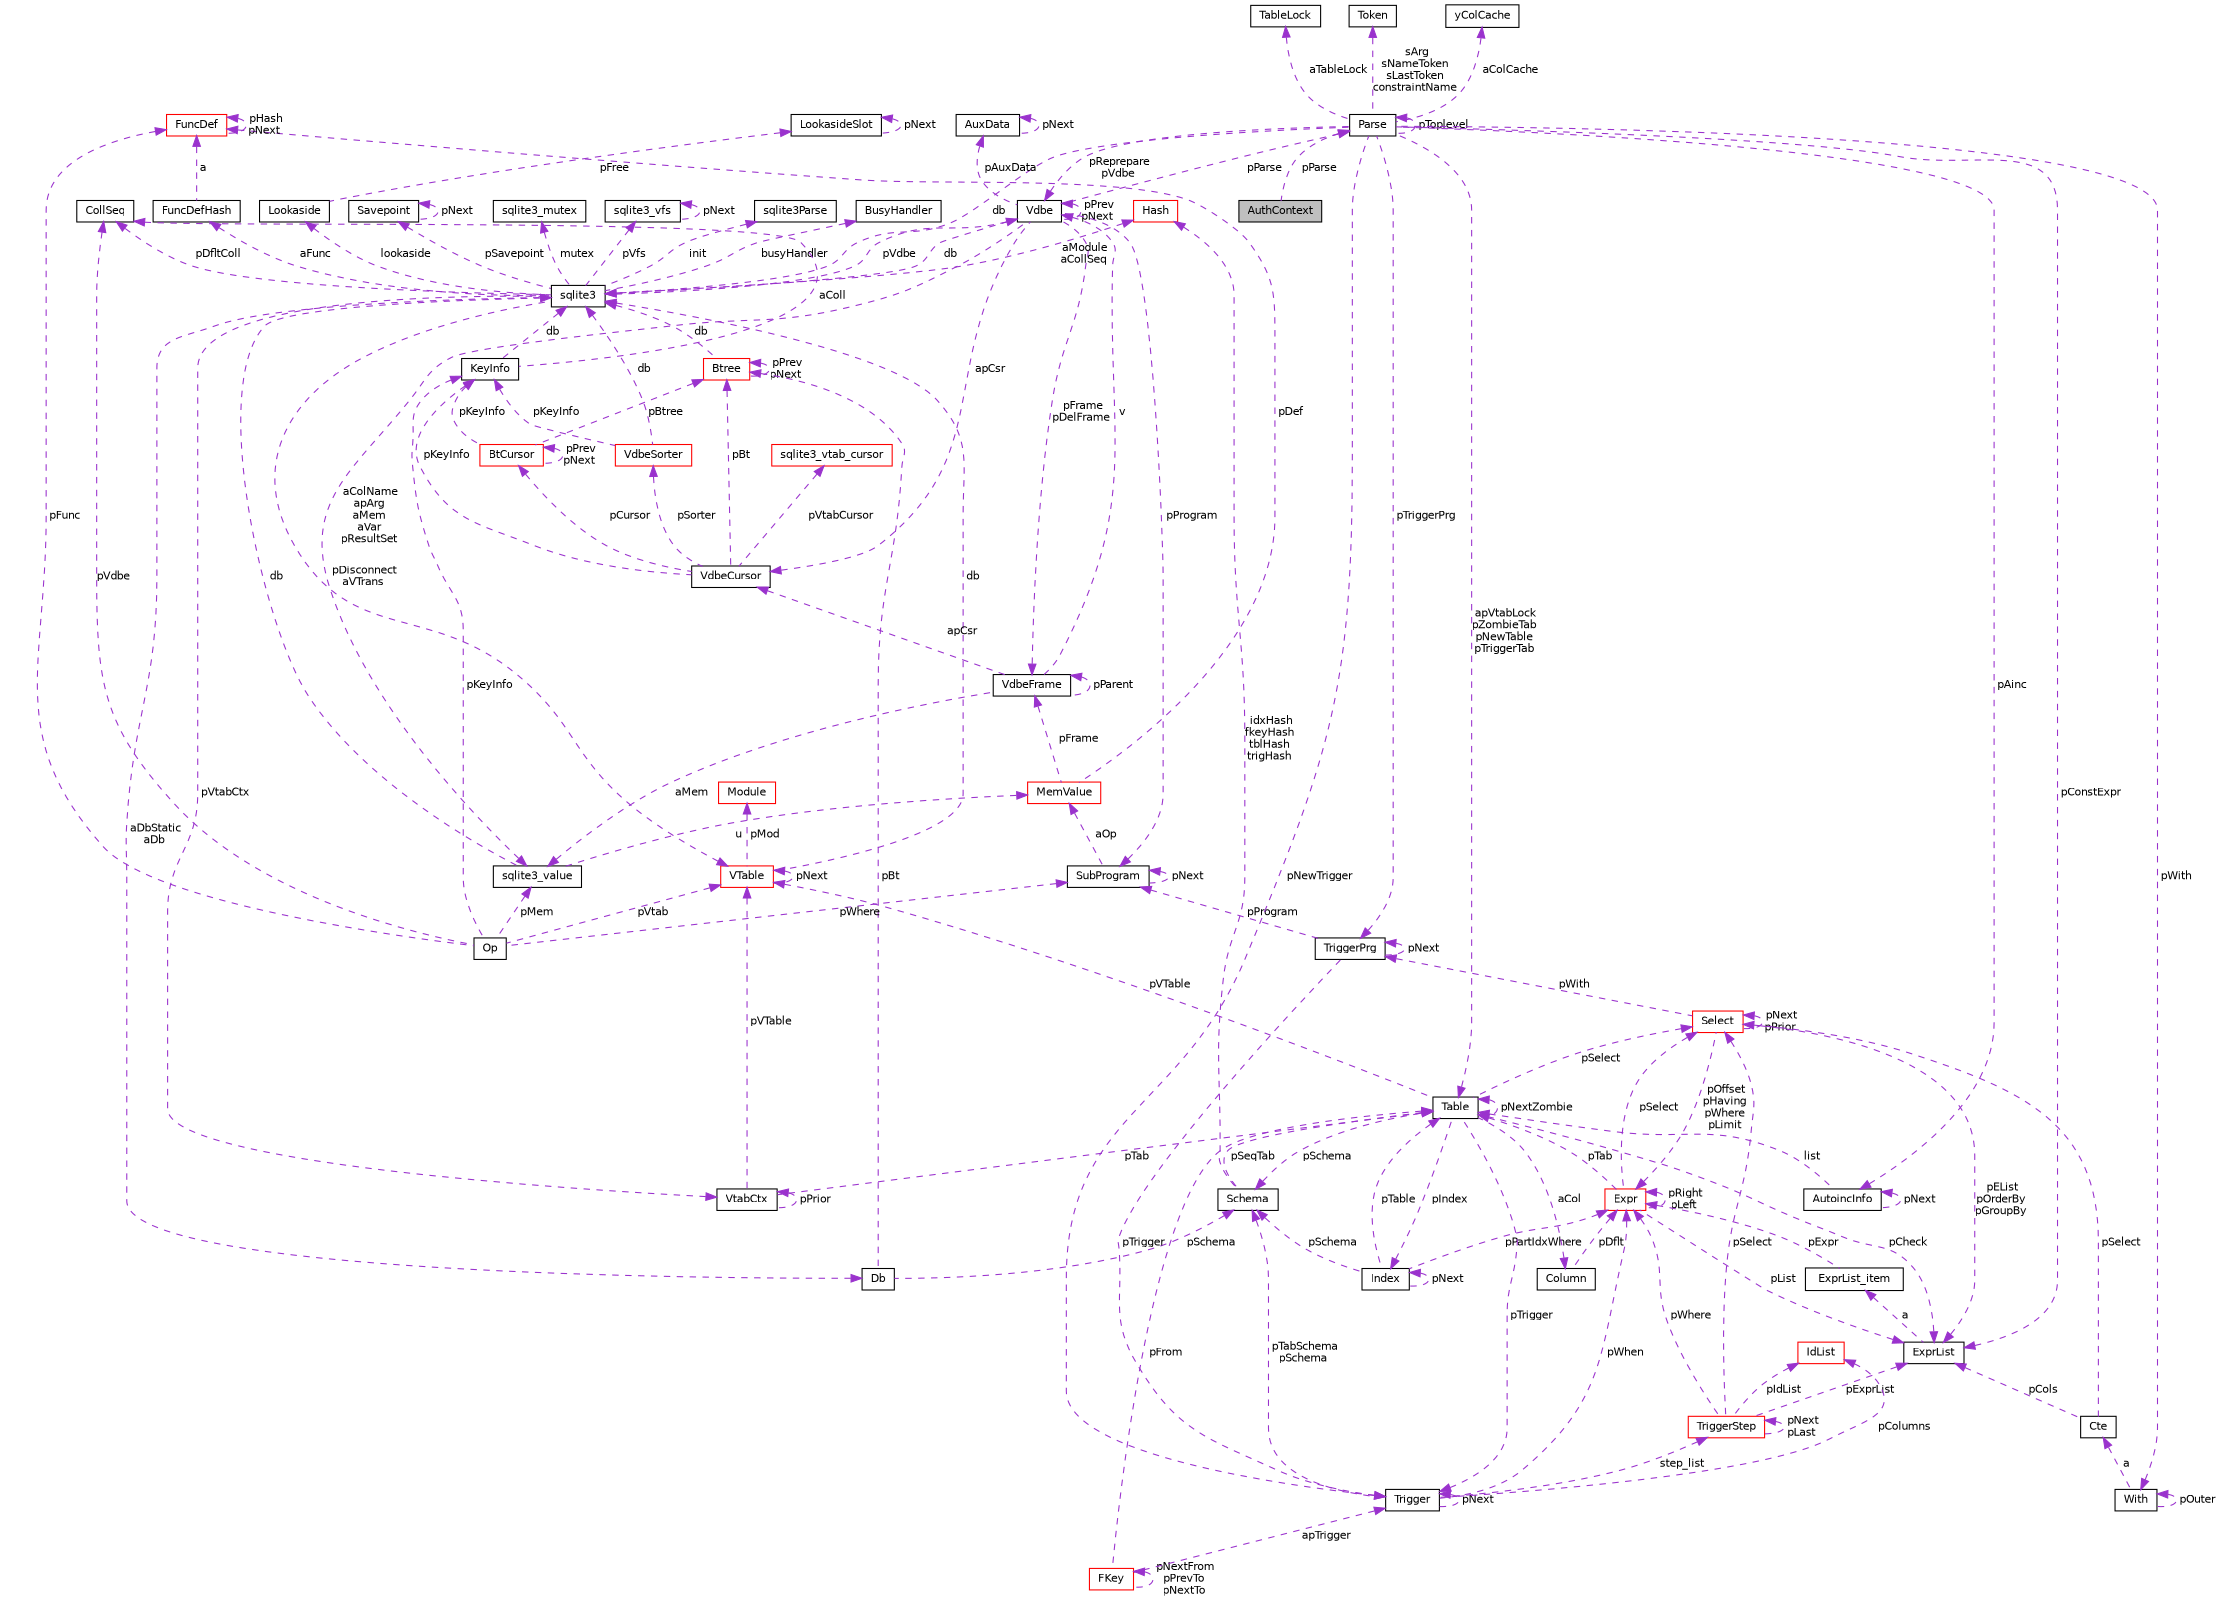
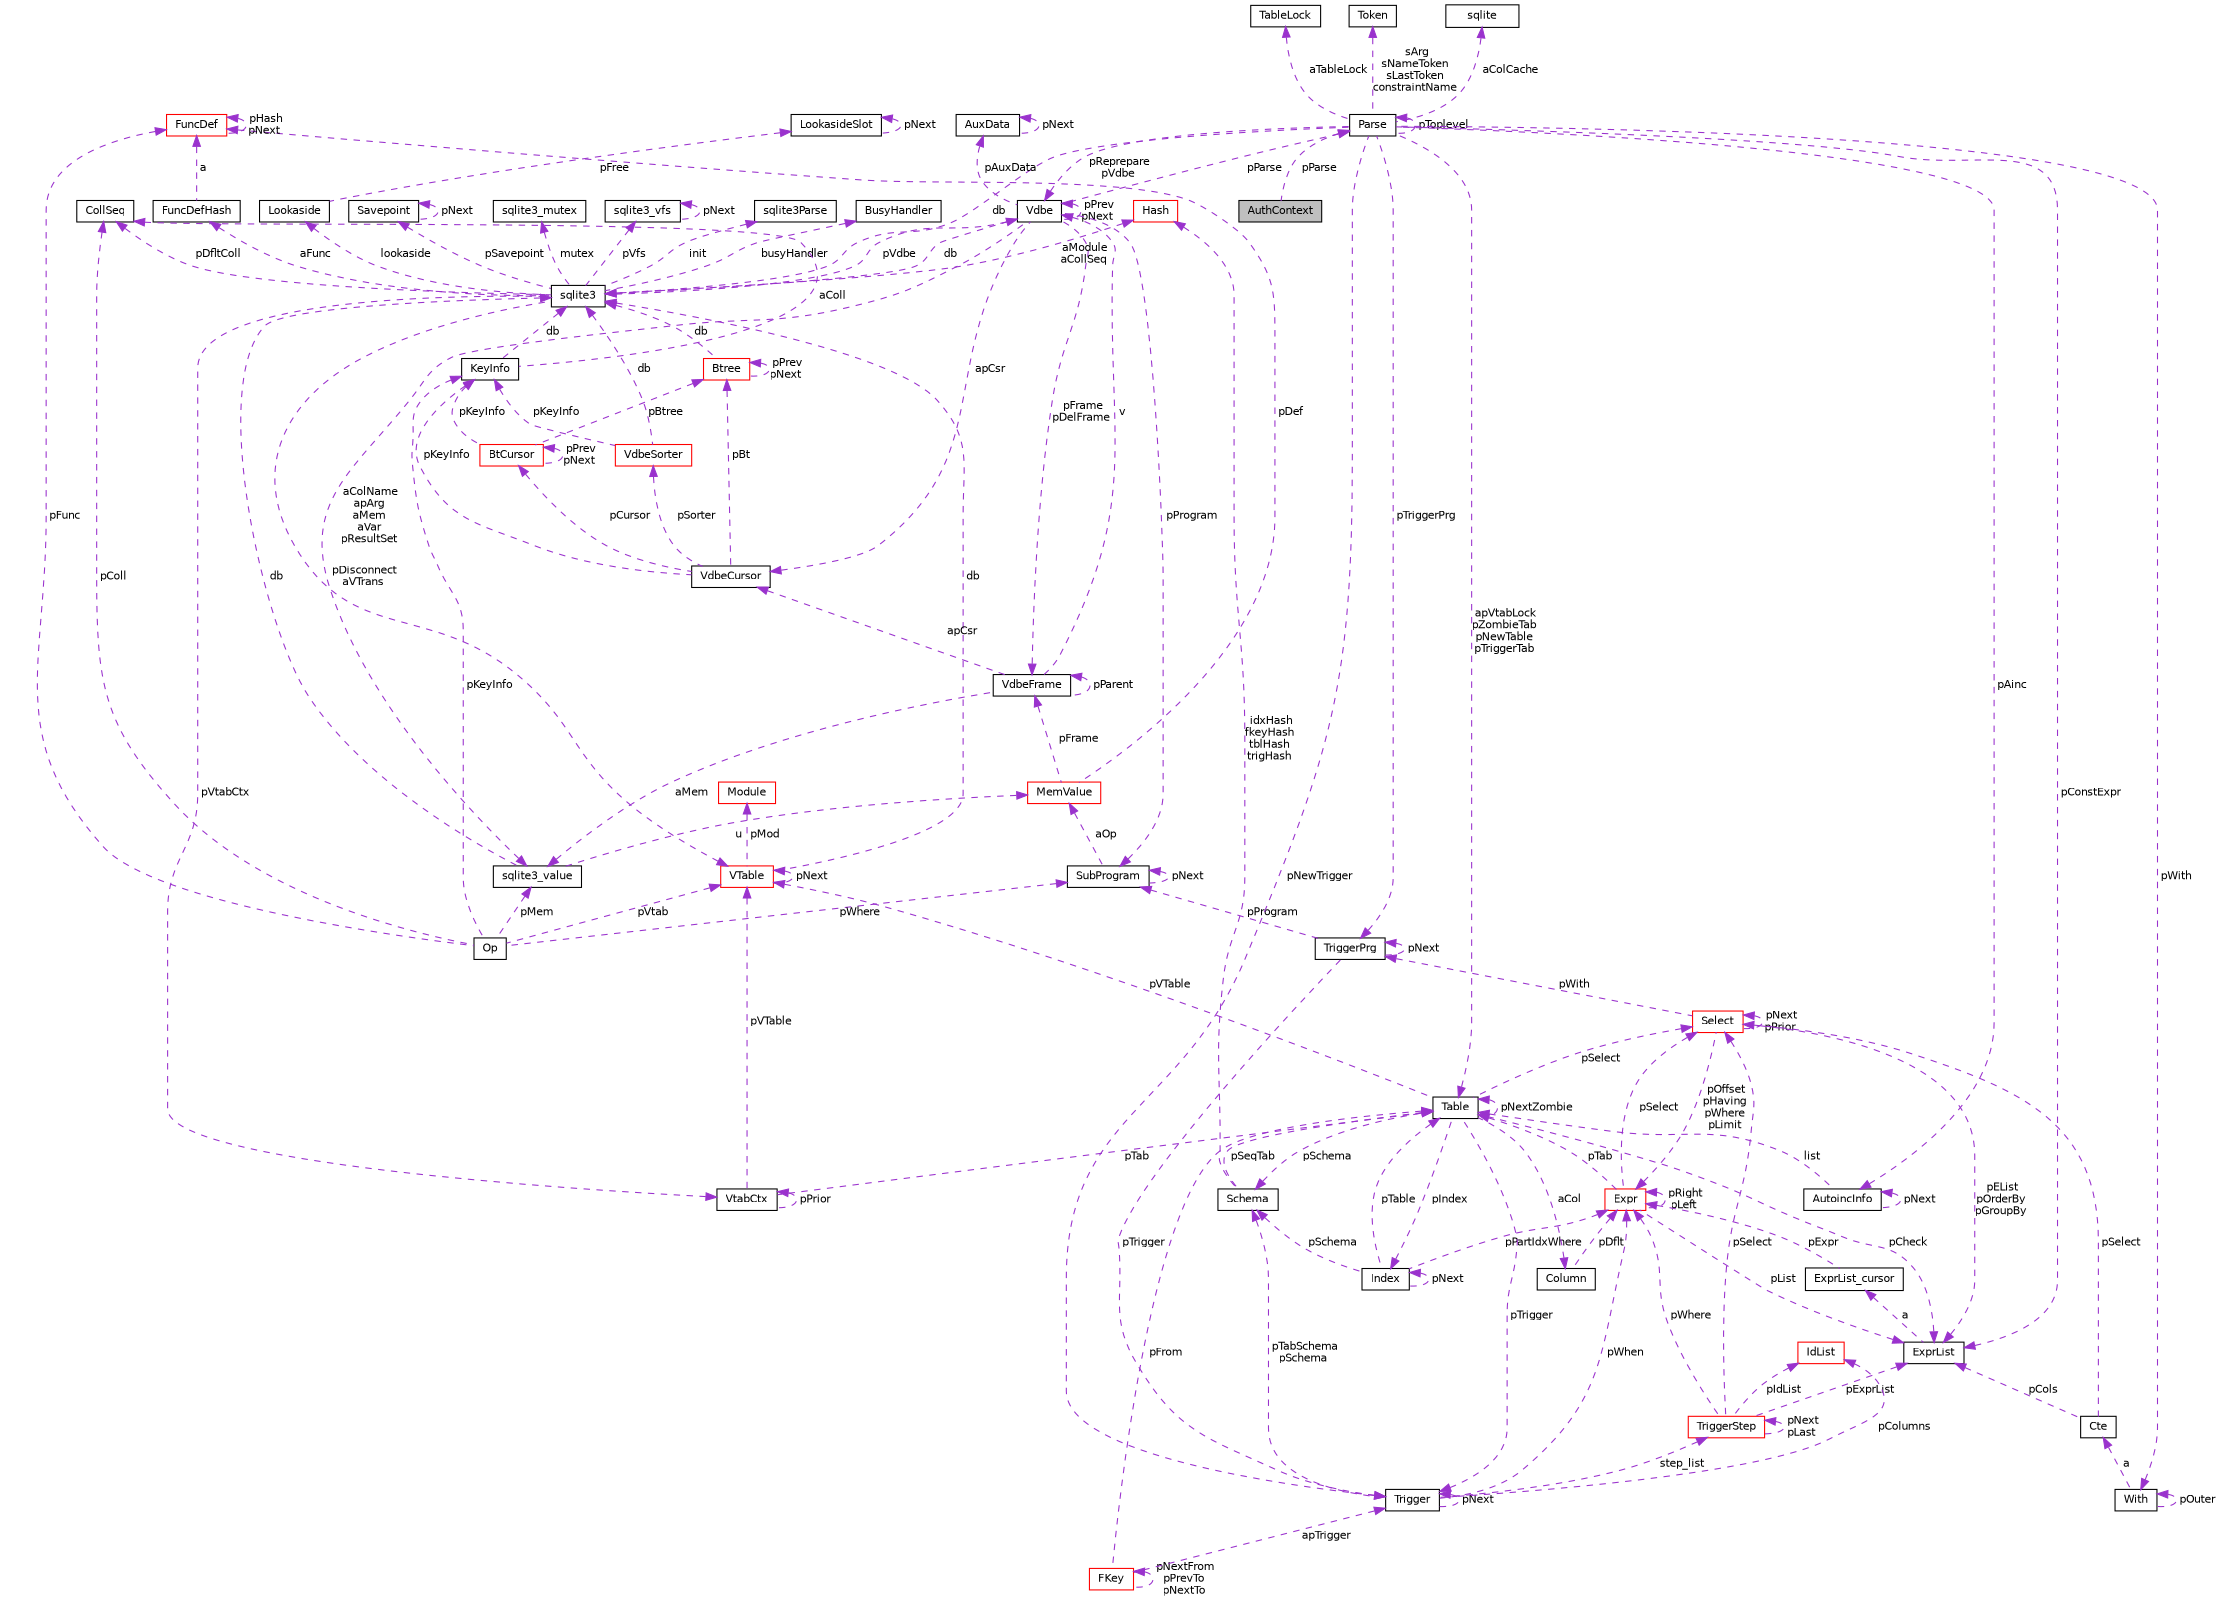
  digraph {
    node [color=black fillcolor=white fontname=Helvetica fontsize=10 shape=record style=filled]
    edge [color=darkorchid3 dir=back fontname=Helvetica fontsize=10 labelfontname=Helvetica labelfontsize=10 style=dashed]
    n1 [fillcolor=grey75 fontcolor=black height=0.2 label=AuthContext width=0.4]
    n2 [height=0.2 label=Parse width=0.4]
    n3 [height=0.2 label=Vdbe width=0.4]
    n4 [height=0.2 label=VdbeFrame width=0.4]
    n5 [height=0.2 label=sqlite3 width=0.4]
    n6 [color=red height=0.2 label=MemValue width=0.4]
    n7 [height=0.2 label=sqlite3_value width=0.4]
    n8 [height=0.2 label=KeyInfo width=0.4]
    n9 [color=red height=0.2 label=VdbeSorter width=0.4]
    n10 [color=red height=0.2 label=VTable width=0.4]
    n11 [color=red height=0.2 label=Btree width=0.4]
    n12 [height=0.2 label=Op width=0.4]
    n13 [height=0.2 label=SubProgram width=0.4]
    n14 [height=0.2 label=VdbeCursor width=0.4]
    n15 [color=red height=0.2 label=BtCursor width=0.4]
    n16 [height=0.2 label=VtabCtx width=0.4]
    n17 [height=0.2 label=Table width=0.4]
-   n18 [height=0.2 label=Db width=0.4]
    n19 [height=0.2 label=Savepoint width=0.4]
    n20 [height=0.2 label=FuncDefHash width=0.4]
    n21 [color=red height=0.2 label=FuncDef width=0.4]
    n22 [height=0.2 label=Lookaside width=0.4]
    n23 [height=0.2 label=LookasideSlot width=0.4]
    n24 [height=0.2 label=sqlite3_mutex width=0.4]
    n25 [height=0.2 label=sqlite3_vfs width=0.4]
    n26 [height=0.2 label=sqlite3Parse width=0.4]
    n27 [height=0.2 label=BusyHandler width=0.4]
    n28 [height=0.2 label=Schema width=0.4]
    n29 [color=red height=0.2 label=Expr width=0.4]
    n30 [color=red height=0.2 label=FKey width=0.4]
    n31 [height=0.2 label=Index width=0.4]
    n32 [height=0.2 label=AutoincInfo width=0.4]
    n33 [color=red height=0.2 label=Module width=0.4]
    n34 [height=0.2 label=Trigger width=0.4]
    n35 [height=0.2 label=Column width=0.4]
    n36 [color=red height=0.2 label=Select width=0.4]
-   n37 [height=0.2 label=ExprList_item width=0.4]
+   n37 [height=0.2 label=ExprList_cursor width=0.4]
    n38 [color=red height=0.2 label=TriggerStep width=0.4]
    n39 [height=0.2 label=TriggerPrg width=0.4]
    n40 [color=red height=0.2 label=Hash width=0.4]
    n41 [height=0.2 label=Cte width=0.4]
    n42 [height=0.2 label=ExprList width=0.4]
    n43 [height=0.2 label=With width=0.4]
    n44 [color=red height=0.2 label=IdList width=0.4]
    n45 [height=0.2 label=CollSeq width=0.4]
-   n46 [color=red height=0.2 label=sqlite3_vtab_cursor width=0.4]
    n47 [height=0.2 label=AuxData width=0.4]
    n48 [height=0.2 label=TableLock width=0.4]
    n49 [height=0.2 label=Token width=0.4]
-   n50 [height=0.2 label=yColCache width=0.4]
+   n50 [height=0.2 label=sqlite width=0.4]
    n2 -> n1 [label=" pParse"]
    n2 -> n2 [label=" pToplevel"]
    n2 -> n3 [label=" pParse"]
    n3 -> n2 [label=" pReprepare\npVdbe"]
    n3 -> n3 [label=" pPrev\npNext"]
    n3 -> n4 [label=" v"]
    n3 -> n5 [label=" pVdbe"]
    n4 -> n3 [label=" pFrame\npDelFrame"]
    n4 -> n4 [label=" pParent"]
    n4 -> n6 [label=" pFrame"]
    n5 -> n2 [label=" db"]
    n5 -> n3 [label=" db"]
    n5 -> n7 [label=" db"]
    n5 -> n8 [label=" db"]
    n5 -> n9 [label=" db"]
    n5 -> n10 [label=" db"]
    n5 -> n11 [label=" db"]
    n6 -> n7 [label=" u"]
    n6 -> n13 [label=" aOp"]
    n7 -> n3 [label=" aColName\napArg\naMem\naVar\npResultSet"]
    n7 -> n4 [label=" aMem"]
    n7 -> n12 [label=" pMem"]
    n8 -> n9 [label=" pKeyInfo"]
    n8 -> n12 [label=" pKeyInfo"]
    n8 -> n14 [label=" pKeyInfo"]
    n8 -> n15 [label=" pKeyInfo"]
    n9 -> n14 [label=" pSorter"]
    n10 -> n5 [label=" pDisconnect\naVTrans"]
    n10 -> n10 [label=" pNext"]
    n10 -> n12 [label=" pVtab"]
    n10 -> n16 [label=" pVTable"]
    n10 -> n17 [label=" pVTable"]
    n11 -> n11 [label=" pPrev\npNext"]
    n11 -> n14 [label=" pBt"]
    n11 -> n15 [label=" pBtree"]
-   n11 -> n18 [label=" pBt"]
    n13 -> n3 [label=" pProgram"]
    n13 -> n12 [label=" pWhere"]
    n13 -> n13 [label=" pNext"]
    n13 -> n39 [label=" pProgram"]
    n14 -> n3 [label=" apCsr"]
    n14 -> n4 [label=" apCsr"]
    n15 -> n14 [label=" pCursor"]
    n15 -> n15 [label=" pPrev\npNext"]
    n16 -> n5 [label=" pVtabCtx"]
    n16 -> n16 [label=" pPrior"]
    n17 -> n2 [label=" apVtabLock\npZombieTab\npNewTable\npTriggerTab"]
    n17 -> n16 [label=" pTab"]
    n17 -> n17 [label=" pNextZombie"]
    n17 -> n28 [label=" pSeqTab"]
    n17 -> n29 [label=" pTab"]
    n17 -> n30 [label=" pFrom"]
    n17 -> n31 [label=" pTable"]
    n17 -> n32 [label=" list"]
-   n18 -> n5 [label=" aDbStatic\naDb"]
    n19 -> n5 [label=" pSavepoint"]
    n19 -> n19 [label=" pNext"]
    n20 -> n5 [label=" aFunc"]
    n21 -> n6 [label=" pDef"]
    n21 -> n12 [label=" pFunc"]
    n21 -> n20 [label=" a"]
    n21 -> n21 [label=" pHash\npNext"]
    n22 -> n5 [label=" lookaside"]
    n23 -> n22 [label=" pFree"]
    n23 -> n23 [label=" pNext"]
    n24 -> n5 [label=" mutex"]
    n25 -> n5 [label=" pVfs"]
    n25 -> n25 [label=" pNext"]
    n26 -> n5 [label=" init"]
    n27 -> n5 [label=" busyHandler"]
    n28 -> n17 [label=" pSchema"]
-   n28 -> n18 [label=" pSchema"]
    n28 -> n31 [label=" pSchema"]
    n28 -> n34 [label=" pTabSchema\npSchema"]
    n29 -> n29 [label=" pRight\npLeft"]
    n29 -> n31 [label=" pPartIdxWhere"]
    n29 -> n34 [label=" pWhen"]
    n29 -> n35 [label=" pDflt"]
    n29 -> n36 [label=" pOffset\npHaving\npWhere\npLimit"]
    n29 -> n37 [label=" pExpr"]
    n29 -> n38 [label=" pWhere"]
    n30 -> n30 [label=" pNextFrom\npPrevTo\npNextTo"]
    n31 -> n17 [label=" pIndex"]
    n31 -> n31 [label=" pNext"]
    n32 -> n2 [label=" pAinc"]
    n32 -> n32 [label=" pNext"]
    n33 -> n10 [label=" pMod"]
    n34 -> n2 [label=" pNewTrigger"]
    n34 -> n17 [label=" pTrigger"]
    n34 -> n30 [label=" apTrigger"]
    n34 -> n34 [label=" pNext"]
    n34 -> n39 [label=" pTrigger"]
    n35 -> n17 [label=" aCol"]
    n36 -> n17 [label=" pSelect"]
    n36 -> n29 [label=" pSelect"]
    n36 -> n36 [label=" pNext\npPrior"]
    n36 -> n38 [label=" pSelect"]
    n36 -> n41 [label=" pSelect"]
    n37 -> n42 [label=" a"]
    n38 -> n34 [label=" step_list"]
    n38 -> n38 [label=" pNext\npLast"]
    n39 -> n2 [label=" pTriggerPrg"]
    n39 -> n36 [label=" pWith"]
    n39 -> n39 [label=" pNext"]
    n40 -> n5 [label=" aModule\naCollSeq"]
    n40 -> n28 [label=" idxHash\nfkeyHash\ntblHash\ntrigHash"]
    n41 -> n43 [label=" a"]
    n42 -> n2 [label=" pConstExpr"]
    n42 -> n17 [label=" pCheck"]
    n42 -> n29 [label=" pList"]
    n42 -> n36 [label=" pEList\npOrderBy\npGroupBy"]
    n42 -> n38 [label=" pExprList"]
    n42 -> n41 [label=" pCols"]
    n43 -> n2 [label=" pWith"]
    n43 -> n43 [label=" pOuter"]
    n44 -> n34 [label=" pColumns"]
    n44 -> n38 [label=" pIdList"]
    n45 -> n5 [label=" pDfltColl"]
    n45 -> n8 [label=" aColl"]
-   n45 -> n12 [label=" pVdbe"]
-   n46 -> n14 [label=" pVtabCursor"]
+   n45 -> n12 [label=" pColl"]
    n47 -> n3 [label=" pAuxData"]
    n47 -> n47 [label=" pNext"]
    n48 -> n2 [label=" aTableLock"]
    n49 -> n2 [label=" sArg\nsNameToken\nsLastToken\nconstraintName"]
    n50 -> n2 [label=" aColCache"]
  }
